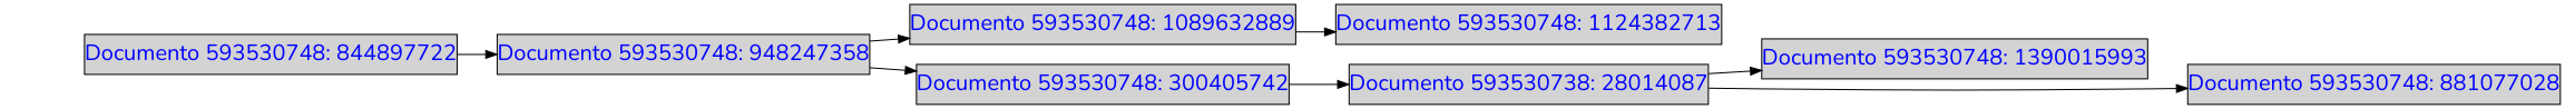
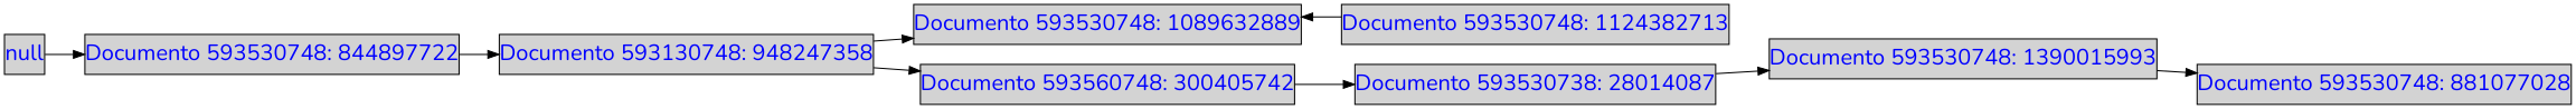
  digraph {
    fontname=Nunito
    rankdir=LR
    node [fontcolor=blue fontname=Nunito fontsize=20 margin=0 shape=box style=filled]
    edge [fontname=Nunito]
+   n1 [label=null width=0.5]
    n2 [label="Documento 593530748: 844897722" width=0.5]
-   n3 [label="Documento 593530748: 948247358" width=0.5]
+   n3 [label="Documento 593130748: 948247358" width=0.5]
    n4 [label="Documento 593530748: 1089632889" width=0.5]
-   n5 [label="Documento 593530748: 300405742" width=0.5]
+   n5 [label="Documento 593560748: 300405742" width=0.5]
    n6 [label="Documento 593530748: 1124382713" width=0.5]
    n7 [label="Documento 593530738: 28014087" width=0.5]
    n8 [label="Documento 593530748: 1390015993" width=0.5]
    n9 [label="Documento 593530748: 881077028" width=0.5]
+   n1 -> n2
    n2 -> n3
    n3 -> n4
    n3 -> n5
-   n4 -> n6
+   n6 -> n4
    n5 -> n7
    n7 -> n8
-   n7 -> n9
+   n8 -> n9
  }
